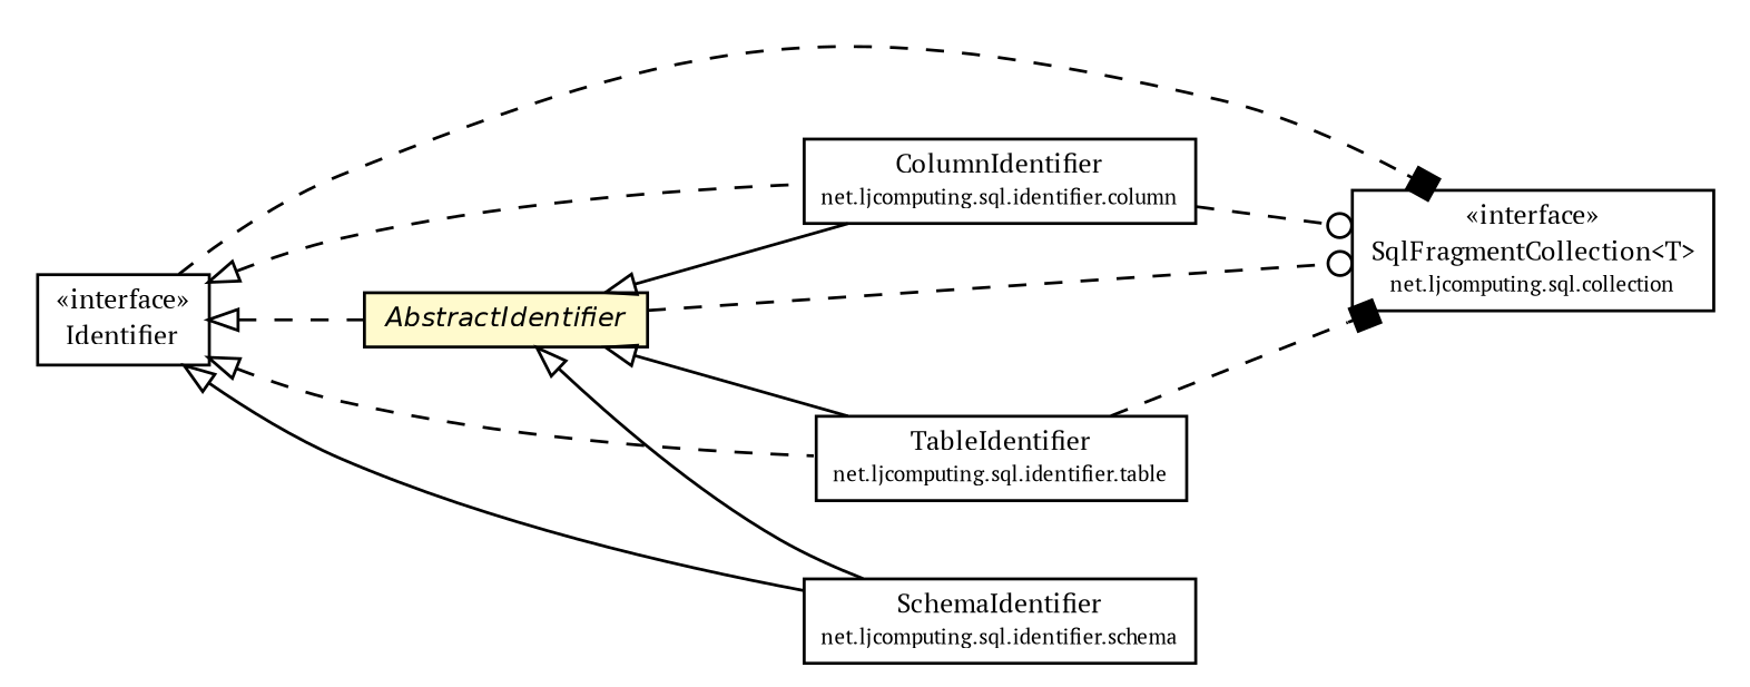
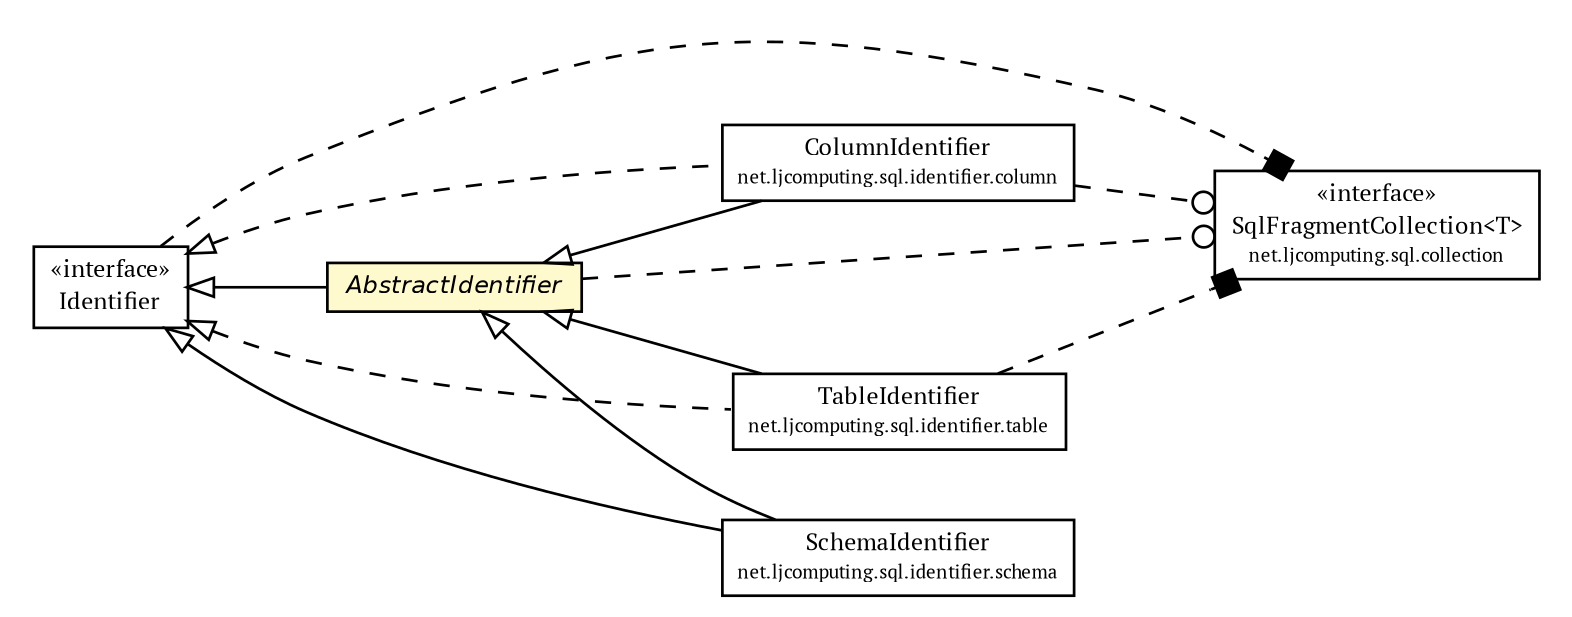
  digraph {
    fontname="PT Serif"
    nodesep=0.25
    rankdir=LR
    ranksep=0.5
    node [fontcolor=black fontname="PT Serif" fontsize=9.0 shape=plaintext]
    edge [fontname="PT Serif" fontsize=10 headport=p labelfontname=Helvetica labelfontsize=10 style=dashed tailport=p arrowtail=empty dir=back]
    n1 [label=<<table title="net.ljcomputing.sql.collection.SqlFragmentCollection" border="0" cellborder="1" cellspacing="0" cellpadding="2" port="p" href="../collection/SqlFragmentCollection.html"> 		<tr><td><table border="0" cellspacing="0" cellpadding="1"> <tr><td align="center" balign="center"> &#171;interface&#187; </td></tr> <tr><td align="center" balign="center"> SqlFragmentCollection&lt;T&gt; </td></tr> <tr><td align="center" balign="center"><font point-size="7.0"> net.ljcomputing.sql.collection </font></td></tr> 		</table></td></tr> 		</table>>]
    n2 [label=<<table title="net.ljcomputing.sql.identifier.schema.SchemaIdentifier" border="0" cellborder="1" cellspacing="0" cellpadding="2" port="p" href="./schema/SchemaIdentifier.html"> 		<tr><td><table border="0" cellspacing="0" cellpadding="1"> <tr><td align="center" balign="center"> SchemaIdentifier </td></tr> <tr><td align="center" balign="center"><font point-size="7.0"> net.ljcomputing.sql.identifier.schema </font></td></tr> 		</table></td></tr> 		</table>>]
    n3 [label=<<table title="net.ljcomputing.sql.identifier.table.TableIdentifier" border="0" cellborder="1" cellspacing="0" cellpadding="2" port="p" href="./table/TableIdentifier.html"> 		<tr><td><table border="0" cellspacing="0" cellpadding="1"> <tr><td align="center" balign="center"> TableIdentifier </td></tr> <tr><td align="center" balign="center"><font point-size="7.0"> net.ljcomputing.sql.identifier.table </font></td></tr> 		</table></td></tr> 		</table>>]
    n4 [label=<<table title="net.ljcomputing.sql.identifier.AbstractIdentifier" border="0" cellborder="1" cellspacing="0" cellpadding="2" port="p" bgcolor="lemonChiffon" href="./AbstractIdentifier.html"> 		<tr><td><table border="0" cellspacing="0" cellpadding="1"> <tr><td align="center" balign="center"><font face="Helvetica-Oblique"> AbstractIdentifier </font></td></tr> 		</table></td></tr> 		</table>>]
    n5 [label=<<table title="net.ljcomputing.sql.identifier.column.ColumnIdentifier" border="0" cellborder="1" cellspacing="0" cellpadding="2" port="p" href="./column/ColumnIdentifier.html"> 		<tr><td><table border="0" cellspacing="0" cellpadding="1"> <tr><td align="center" balign="center"> ColumnIdentifier </td></tr> <tr><td align="center" balign="center"><font point-size="7.0"> net.ljcomputing.sql.identifier.column </font></td></tr> 		</table></td></tr> 		</table>>]
    n6 [label=<<table title="net.ljcomputing.sql.identifier.Identifier" border="0" cellborder="1" cellspacing="0" cellpadding="2" port="p" href="./Identifier.html"> 		<tr><td><table border="0" cellspacing="0" cellpadding="1"> <tr><td align="center" balign="center"> &#171;interface&#187; </td></tr> <tr><td align="center" balign="center"> Identifier </td></tr> 		</table></td></tr> 		</table>>]
    n3 -> n1 [arrowhead=box color=black fontcolor=black fontsize=10.0 arrowtail="" dir=""]
    n4 -> n1 [arrowhead=odot color=black fontcolor=black fontsize=10.0 arrowtail="" dir=""]
    n4 -> n2 [style=""]
    n4 -> n3 [style=""]
    n4 -> n5 [style=""]
    n5 -> n1 [arrowhead=odot color=black fontcolor=black fontsize=10.0 arrowtail="" dir=""]
    n6 -> n1 [arrowhead=box color=black fontcolor=black fontsize=10.0 arrowtail="" dir=""]
    n6 -> n2 [style=solid]
    n6 -> n3
-   n6 -> n4
+   n6 -> n4 [style=solid]
    n6 -> n5
  }
